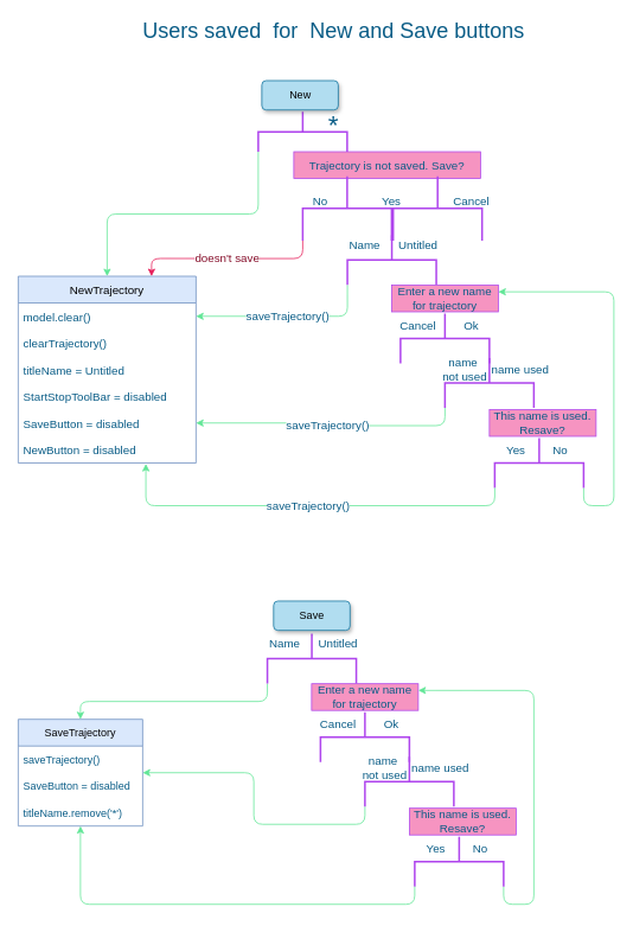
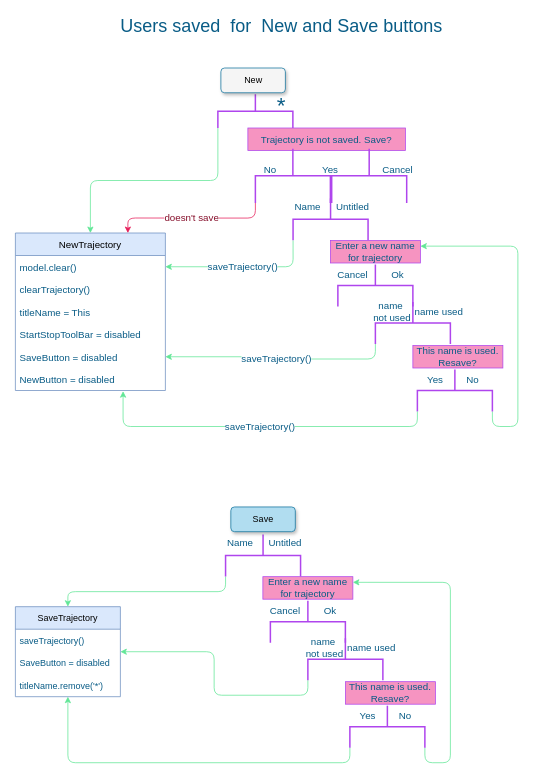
  <mxCell id="0" />
  <mxCell id="1" parent="0" />
  <mxCell id="2" style="edgeStyle=orthogonalEdgeStyle;curved=0;rounded=1;sketch=0;orthogonalLoop=1;jettySize=auto;html=1;fontSize=13;fontColor=#095C86;strokeColor=#60E696;fillColor=#F694C1;exitX=1;exitY=1;exitDx=0;exitDy=0;exitPerimeter=0;" parent="1" source="3" target="21" edge="1"><mxGeometry relative="1" as="geometry" /></mxCell>
  <mxCell id="3" value="" style="strokeWidth=2;html=1;shape=mxgraph.flowchart.annotation_2;align=left;labelPosition=right;pointerEvents=1;rotation=90;fillColor=#F694C1;strokeColor=#AF45ED;fontColor=#095C86;" parent="1" vertex="1"><mxGeometry x="317.5" y="97.5" width="45" height="100" as="geometry" /></mxCell>
  <mxCell id="4" value="*" style="text;html=1;strokeColor=none;fillColor=none;align=center;verticalAlign=middle;whiteSpace=wrap;rounded=0;sketch=0;fontColor=#095C86;fontSize=30;" parent="1" vertex="1"><mxGeometry x="360" y="130" width="30" height="20" as="geometry" /></mxCell>
  <mxCell id="5" value="Trajectory is not saved. Save?" style="rounded=0;whiteSpace=wrap;html=1;sketch=0;fontSize=13;fontColor=#095C86;strokeColor=#AF45ED;fillColor=#F694C1;" parent="1" vertex="1"><mxGeometry x="330" y="170" width="210" height="30" as="geometry" /></mxCell>
  <mxCell id="6" value="" style="strokeWidth=2;html=1;shape=mxgraph.flowchart.annotation_2;align=left;labelPosition=right;pointerEvents=1;rotation=90;fillColor=#F694C1;strokeColor=#AF45ED;fontColor=#095C86;" parent="1" vertex="1"><mxGeometry x="353.75" y="183.75" width="72.5" height="100" as="geometry" /></mxCell>
  <mxCell id="7" value="Yes" style="text;html=1;strokeColor=none;fillColor=none;align=center;verticalAlign=middle;whiteSpace=wrap;rounded=0;sketch=0;fontSize=13;fontColor=#095C86;" parent="1" vertex="1"><mxGeometry x="410.25" y="210" width="60" height="30" as="geometry" /></mxCell>
  <mxCell id="8" value="No" style="text;html=1;strokeColor=none;fillColor=none;align=center;verticalAlign=middle;whiteSpace=wrap;rounded=0;sketch=0;fontSize=13;fontColor=#095C86;" parent="1" vertex="1"><mxGeometry x="330" y="210" width="60" height="30" as="geometry" /></mxCell>
  <mxCell id="9" value="saveTrajectory()" style="edgeStyle=orthogonalEdgeStyle;curved=0;rounded=1;sketch=0;orthogonalLoop=1;jettySize=auto;html=1;entryX=1;entryY=0.5;entryDx=0;entryDy=0;fontSize=13;fontColor=#095C86;strokeColor=#60E696;fillColor=#F694C1;exitX=1;exitY=1;exitDx=0;exitDy=0;exitPerimeter=0;" parent="1" source="10" target="22" edge="1"><mxGeometry relative="1" as="geometry" /></mxCell>
  <mxCell id="10" value="" style="strokeWidth=2;html=1;shape=mxgraph.flowchart.annotation_2;align=left;labelPosition=right;pointerEvents=1;rotation=90;fillColor=#F694C1;strokeColor=#AF45ED;fontColor=#095C86;" parent="1" vertex="1"><mxGeometry x="412.25" y="241.75" width="56" height="100" as="geometry" /></mxCell>
  <mxCell id="11" value="Untitled" style="text;html=1;strokeColor=none;fillColor=none;align=center;verticalAlign=middle;whiteSpace=wrap;rounded=0;sketch=0;fontSize=13;fontColor=#095C86;" parent="1" vertex="1"><mxGeometry x="440" y="260" width="60" height="30" as="geometry" /></mxCell>
  <mxCell id="12" value="Name" style="text;html=1;strokeColor=none;fillColor=none;align=center;verticalAlign=middle;whiteSpace=wrap;rounded=0;sketch=0;fontSize=13;fontColor=#095C86;" parent="1" vertex="1"><mxGeometry x="380" y="260" width="60" height="30" as="geometry" /></mxCell>
  <mxCell id="13" value="Enter a new name for trajectory" style="rounded=0;whiteSpace=wrap;html=1;sketch=0;fontSize=13;fontColor=#095C86;strokeColor=#AF45ED;fillColor=#F694C1;" parent="1" vertex="1"><mxGeometry x="440" y="320" width="120" height="30" as="geometry" /></mxCell>
  <mxCell id="14" value="" style="strokeWidth=2;html=1;shape=mxgraph.flowchart.annotation_2;align=left;labelPosition=right;pointerEvents=1;rotation=90;fillColor=#F694C1;strokeColor=#AF45ED;fontColor=#095C86;" parent="1" vertex="1"><mxGeometry x="472" y="330" width="56" height="100" as="geometry" /></mxCell>
  <mxCell id="15" value="Ok" style="text;html=1;strokeColor=none;fillColor=none;align=center;verticalAlign=middle;whiteSpace=wrap;rounded=0;sketch=0;fontSize=13;fontColor=#095C86;" parent="1" vertex="1"><mxGeometry x="500" y="350" width="60" height="30" as="geometry" /></mxCell>
  <mxCell id="16" value="Cancel" style="text;html=1;strokeColor=none;fillColor=none;align=center;verticalAlign=middle;whiteSpace=wrap;rounded=0;sketch=0;fontSize=13;fontColor=#095C86;" parent="1" vertex="1"><mxGeometry x="440" y="350" width="60" height="30" as="geometry" /></mxCell>
  <mxCell id="17" value="saveTrajectory()" style="edgeStyle=orthogonalEdgeStyle;curved=0;rounded=1;sketch=0;orthogonalLoop=1;jettySize=auto;html=1;fontSize=13;fontColor=#095C86;strokeColor=#60E696;fillColor=#F694C1;exitX=1;exitY=1;exitDx=0;exitDy=0;exitPerimeter=0;" parent="1" source="18" target="26" edge="1"><mxGeometry relative="1" as="geometry"><mxPoint x="310.06" y="504.34" as="targetPoint" /></mxGeometry></mxCell>
  <mxCell id="18" value="" style="strokeWidth=2;html=1;shape=mxgraph.flowchart.annotation_2;align=left;labelPosition=right;pointerEvents=1;rotation=90;fillColor=#F694C1;strokeColor=#AF45ED;fontColor=#095C86;" parent="1" vertex="1"><mxGeometry x="522" y="380" width="56" height="100" as="geometry" /></mxCell>
  <mxCell id="19" value="This name is used. Resave?" style="rounded=0;whiteSpace=wrap;html=1;sketch=0;fontSize=13;fontColor=#095C86;strokeColor=#AF45ED;fillColor=#F694C1;" parent="1" vertex="1"><mxGeometry x="550" y="460" width="120" height="30" as="geometry" /></mxCell>
  <mxCell id="20" value="Yes" style="text;html=1;strokeColor=none;fillColor=none;align=center;verticalAlign=middle;whiteSpace=wrap;rounded=0;sketch=0;fontSize=13;fontColor=#095C86;" parent="1" vertex="1"><mxGeometry x="550" y="490" width="60" height="30" as="geometry" /></mxCell>
  <mxCell id="21" value="NewTrajectory" style="swimlane;fontStyle=0;childLayout=stackLayout;horizontal=1;startSize=30;horizontalStack=0;resizeParent=1;resizeParentMax=0;resizeLast=0;collapsible=1;marginBottom=0;rounded=0;sketch=0;fontSize=13;strokeColor=#6c8ebf;fillColor=#dae8fc;metaEdit=1;arcSize=15;swimlaneLine=1;glass=0;shadow=0;" parent="1" vertex="1"><mxGeometry x="20" y="310" width="200" height="210" as="geometry"><mxRectangle x="130" y="133.75" width="120" height="30" as="alternateBounds" /></mxGeometry></mxCell>
  <mxCell id="22" value="model.clear()" style="text;strokeColor=none;fillColor=none;align=left;verticalAlign=middle;spacingLeft=4;spacingRight=4;overflow=hidden;points=[[0,0.5],[1,0.5]];portConstraint=eastwest;rotatable=0;rounded=0;sketch=0;fontSize=13;fontColor=#095C86;" parent="21" vertex="1"><mxGeometry y="30" width="200" height="30" as="geometry" /></mxCell>
  <mxCell id="23" value="clearTrajectory()" style="text;strokeColor=none;fillColor=none;align=left;verticalAlign=middle;spacingLeft=4;spacingRight=4;overflow=hidden;points=[[0,0.5],[1,0.5]];portConstraint=eastwest;rotatable=0;rounded=0;sketch=0;fontSize=13;fontColor=#095C86;" parent="21" vertex="1"><mxGeometry y="60" width="200" height="30" as="geometry" /></mxCell>
- <mxCell id="24" value="titleName = Untitled" style="text;strokeColor=none;fillColor=none;align=left;verticalAlign=middle;spacingLeft=4;spacingRight=4;overflow=hidden;points=[[0,0.5],[1,0.5]];portConstraint=eastwest;rotatable=0;rounded=0;sketch=0;fontSize=13;fontColor=#095C86;" parent="21" vertex="1"><mxGeometry y="90" width="200" height="30" as="geometry" /></mxCell>
+ <mxCell id="24" value="titleName = This" style="text;strokeColor=none;fillColor=none;align=left;verticalAlign=middle;spacingLeft=4;spacingRight=4;overflow=hidden;points=[[0,0.5],[1,0.5]];portConstraint=eastwest;rotatable=0;rounded=0;sketch=0;fontSize=13;fontColor=#095C86;" parent="21" vertex="1"><mxGeometry y="90" width="200" height="30" as="geometry" /></mxCell>
  <mxCell id="25" value="StartStopToolBar = disabled" style="text;strokeColor=none;fillColor=none;align=left;verticalAlign=middle;spacingLeft=4;spacingRight=4;overflow=hidden;points=[[0,0.5,0,0,0],[1,0.5,0,0,0]];portConstraint=eastwest;rotatable=0;rounded=0;sketch=0;fontSize=13;fontColor=#095C86;" parent="21" vertex="1"><mxGeometry y="120" width="200" height="30" as="geometry" /></mxCell>
  <mxCell id="26" value="SaveButton = disabled" style="text;strokeColor=none;fillColor=none;align=left;verticalAlign=middle;spacingLeft=4;spacingRight=4;overflow=hidden;points=[[0,0.5],[1,0.5]];portConstraint=eastwest;rotatable=0;rounded=0;sketch=0;fontSize=13;fontColor=#095C86;" parent="21" vertex="1"><mxGeometry y="150" width="200" height="30" as="geometry" /></mxCell>
  <mxCell id="27" value="NewButton = disabled" style="text;strokeColor=none;fillColor=none;align=left;verticalAlign=middle;spacingLeft=4;spacingRight=4;overflow=hidden;points=[[0,0.5],[1,0.5]];portConstraint=eastwest;rotatable=0;rounded=0;sketch=0;fontSize=13;fontColor=#095C86;" parent="21" vertex="1"><mxGeometry y="180" width="200" height="30" as="geometry" /></mxCell>
  <mxCell id="28" value="No" style="text;html=1;strokeColor=none;fillColor=none;align=center;verticalAlign=middle;whiteSpace=wrap;rounded=0;sketch=0;fontSize=13;fontColor=#095C86;" parent="1" vertex="1"><mxGeometry x="600" y="490" width="60" height="30" as="geometry" /></mxCell>
  <mxCell id="29" value="name used" style="text;html=1;strokeColor=none;fillColor=none;align=center;verticalAlign=middle;whiteSpace=wrap;rounded=0;sketch=0;fontSize=13;fontColor=#095C86;" parent="1" vertex="1"><mxGeometry x="550" y="400" width="70" height="30" as="geometry" /></mxCell>
  <mxCell id="30" value="name&amp;nbsp; not used" style="text;html=1;strokeColor=none;fillColor=none;align=center;verticalAlign=middle;whiteSpace=wrap;rounded=0;sketch=0;fontSize=13;fontColor=#095C86;" parent="1" vertex="1"><mxGeometry x="495" y="400" width="55" height="30" as="geometry" /></mxCell>
  <mxCell id="31" style="edgeStyle=orthogonalEdgeStyle;curved=0;rounded=1;sketch=0;orthogonalLoop=1;jettySize=auto;html=1;entryX=1;entryY=0.25;entryDx=0;entryDy=0;fontSize=13;fontColor=#095C86;strokeColor=#60E696;fillColor=#F694C1;exitX=1;exitY=0;exitDx=0;exitDy=0;exitPerimeter=0;" parent="1" source="32" target="13" edge="1"><mxGeometry relative="1" as="geometry"><Array as="points"><mxPoint x="656" y="568" /><mxPoint x="690" y="568" /><mxPoint x="690" y="328" /></Array></mxGeometry></mxCell>
  <mxCell id="32" value="" style="strokeWidth=2;html=1;shape=mxgraph.flowchart.annotation_2;align=left;labelPosition=right;pointerEvents=1;rotation=90;fillColor=#F694C1;strokeColor=#AF45ED;fontColor=#095C86;" parent="1" vertex="1"><mxGeometry x="578" y="470" width="56" height="100" as="geometry" /></mxCell>
  <mxCell id="33" value="doesn't save" style="edgeStyle=orthogonalEdgeStyle;curved=0;rounded=1;sketch=0;orthogonalLoop=1;jettySize=auto;html=1;fontSize=13;fontColor=#860F2B;strokeColor=#E61E5A;fillColor=#F694C1;exitX=1;exitY=1;exitDx=0;exitDy=0;exitPerimeter=0;entryX=0.75;entryY=0;entryDx=0;entryDy=0;" parent="1" source="6" target="21" edge="1"><mxGeometry relative="1" as="geometry"><mxPoint x="460" y="418" as="sourcePoint" /><mxPoint x="220" y="425" as="targetPoint" /></mxGeometry></mxCell>
  <mxCell id="34" value="saveTrajectory()" style="edgeStyle=orthogonalEdgeStyle;curved=0;rounded=1;sketch=0;orthogonalLoop=1;jettySize=auto;html=1;fontSize=13;fontColor=#095C86;strokeColor=#60E696;fillColor=#F694C1;exitX=1;exitY=1;exitDx=0;exitDy=0;exitPerimeter=0;entryX=0.718;entryY=1.033;entryDx=0;entryDy=0;entryPerimeter=0;" parent="1" source="32" target="27" edge="1"><mxGeometry relative="1" as="geometry"><mxPoint x="510" y="468" as="sourcePoint" /><mxPoint x="220" y="485" as="targetPoint" /></mxGeometry></mxCell>
  <mxCell id="35" value="" style="strokeWidth=2;html=1;shape=mxgraph.flowchart.annotation_2;align=left;labelPosition=right;pointerEvents=1;rotation=90;fillColor=#F694C1;strokeColor=#AF45ED;fontColor=#095C86;" parent="1" vertex="1"><mxGeometry x="455.5" y="183.75" width="72.5" height="100" as="geometry" /></mxCell>
  <mxCell id="36" value="Cancel" style="text;html=1;strokeColor=none;fillColor=none;align=center;verticalAlign=middle;whiteSpace=wrap;rounded=0;sketch=0;fontSize=13;fontColor=#095C86;" parent="1" vertex="1"><mxGeometry x="500" y="210" width="60" height="30" as="geometry" /></mxCell>
- <mxCell id="37" value="New" style="rounded=1;fillColor=#b1ddf0;strokeColor=#10739e;html=1;align=center;verticalAlign=middle;fontStyle=0;fontSize=12;sketch=0;shadow=1;" vertex="1" parent="1"><mxGeometry x="294" y="90" width="86" height="33" as="geometry" /></mxCell>
+ <mxCell id="37" value="New" style="rounded=1;fillColor=#f5f5f5;strokeColor=#10739e;html=1;align=center;verticalAlign=middle;fontStyle=0;fontSize=12;sketch=0;shadow=1;" vertex="1" parent="1"><mxGeometry x="294" y="90" width="86" height="33" as="geometry" /></mxCell>
  <mxCell id="38" value="Users saved&amp;nbsp;&amp;nbsp;for&amp;nbsp; New and Save buttons" style="text;html=1;strokeColor=none;fillColor=none;align=center;verticalAlign=middle;whiteSpace=wrap;rounded=0;shadow=1;fontSize=24;fontColor=#095C86;" vertex="1" parent="1"><mxGeometry x="80" y="20" width="590" height="30" as="geometry" /></mxCell>
  <mxCell id="39" value="" style="edgeStyle=orthogonalEdgeStyle;curved=0;rounded=1;sketch=0;orthogonalLoop=1;jettySize=auto;html=1;fontSize=13;fontColor=#095C86;strokeColor=#60E696;fillColor=#F694C1;exitX=1;exitY=1;exitDx=0;exitDy=0;exitPerimeter=0;" edge="1" parent="1" source="40" target="58"><mxGeometry relative="1" as="geometry"><mxPoint x="170" y="823.25" as="targetPoint" /></mxGeometry></mxCell>
  <mxCell id="40" value="" style="strokeWidth=2;html=1;shape=mxgraph.flowchart.annotation_2;align=left;labelPosition=right;pointerEvents=1;rotation=90;fillColor=#F694C1;strokeColor=#AF45ED;fontColor=#095C86;" vertex="1" parent="1"><mxGeometry x="322.25" y="690" width="56" height="100" as="geometry" /></mxCell>
  <mxCell id="41" value="Untitled" style="text;html=1;strokeColor=none;fillColor=none;align=center;verticalAlign=middle;whiteSpace=wrap;rounded=0;sketch=0;fontSize=13;fontColor=#095C86;" vertex="1" parent="1"><mxGeometry x="350" y="708.25" width="60" height="30" as="geometry" /></mxCell>
  <mxCell id="42" value="Name" style="text;html=1;strokeColor=none;fillColor=none;align=center;verticalAlign=middle;whiteSpace=wrap;rounded=0;sketch=0;fontSize=13;fontColor=#095C86;" vertex="1" parent="1"><mxGeometry x="290" y="708.25" width="60" height="30" as="geometry" /></mxCell>
  <mxCell id="43" value="Enter a new name for trajectory" style="rounded=0;whiteSpace=wrap;html=1;sketch=0;fontSize=13;fontColor=#095C86;strokeColor=#AF45ED;fillColor=#F694C1;" vertex="1" parent="1"><mxGeometry x="350" y="768.25" width="120" height="30" as="geometry" /></mxCell>
  <mxCell id="44" value="" style="strokeWidth=2;html=1;shape=mxgraph.flowchart.annotation_2;align=left;labelPosition=right;pointerEvents=1;rotation=90;fillColor=#F694C1;strokeColor=#AF45ED;fontColor=#095C86;" vertex="1" parent="1"><mxGeometry x="382" y="778.25" width="56" height="100" as="geometry" /></mxCell>
  <mxCell id="45" value="Ok" style="text;html=1;strokeColor=none;fillColor=none;align=center;verticalAlign=middle;whiteSpace=wrap;rounded=0;sketch=0;fontSize=13;fontColor=#095C86;" vertex="1" parent="1"><mxGeometry x="410" y="798.25" width="60" height="30" as="geometry" /></mxCell>
  <mxCell id="46" value="Cancel" style="text;html=1;strokeColor=none;fillColor=none;align=center;verticalAlign=middle;whiteSpace=wrap;rounded=0;sketch=0;fontSize=13;fontColor=#095C86;" vertex="1" parent="1"><mxGeometry x="350" y="798.25" width="60" height="30" as="geometry" /></mxCell>
  <mxCell id="47" value="" style="edgeStyle=orthogonalEdgeStyle;curved=0;rounded=1;sketch=0;orthogonalLoop=1;jettySize=auto;html=1;fontSize=13;fontColor=#095C86;strokeColor=#60E696;fillColor=#F694C1;exitX=1;exitY=1;exitDx=0;exitDy=0;exitPerimeter=0;" edge="1" parent="1" source="48" target="58"><mxGeometry relative="1" as="geometry"><mxPoint x="170" y="943.25" as="targetPoint" /></mxGeometry></mxCell>
  <mxCell id="48" value="" style="strokeWidth=2;html=1;shape=mxgraph.flowchart.annotation_2;align=left;labelPosition=right;pointerEvents=1;rotation=90;fillColor=#F694C1;strokeColor=#AF45ED;fontColor=#095C86;" vertex="1" parent="1"><mxGeometry x="432" y="828.25" width="56" height="100" as="geometry" /></mxCell>
  <mxCell id="49" value="This name is used. Resave?" style="rounded=0;whiteSpace=wrap;html=1;sketch=0;fontSize=13;fontColor=#095C86;strokeColor=#AF45ED;fillColor=#F694C1;" vertex="1" parent="1"><mxGeometry x="460" y="908.25" width="120" height="30" as="geometry" /></mxCell>
  <mxCell id="50" value="Yes" style="text;html=1;strokeColor=none;fillColor=none;align=center;verticalAlign=middle;whiteSpace=wrap;rounded=0;sketch=0;fontSize=13;fontColor=#095C86;" vertex="1" parent="1"><mxGeometry x="460" y="938.25" width="60" height="30" as="geometry" /></mxCell>
  <mxCell id="51" value="No" style="text;html=1;strokeColor=none;fillColor=none;align=center;verticalAlign=middle;whiteSpace=wrap;rounded=0;sketch=0;fontSize=13;fontColor=#095C86;" vertex="1" parent="1"><mxGeometry x="510" y="938.25" width="60" height="30" as="geometry" /></mxCell>
  <mxCell id="52" value="name used" style="text;html=1;strokeColor=none;fillColor=none;align=center;verticalAlign=middle;whiteSpace=wrap;rounded=0;sketch=0;fontSize=13;fontColor=#095C86;" vertex="1" parent="1"><mxGeometry x="460" y="848.25" width="70" height="30" as="geometry" /></mxCell>
  <mxCell id="53" value="name&amp;nbsp; not used" style="text;html=1;strokeColor=none;fillColor=none;align=center;verticalAlign=middle;whiteSpace=wrap;rounded=0;sketch=0;fontSize=13;fontColor=#095C86;" vertex="1" parent="1"><mxGeometry x="405" y="848.25" width="55" height="30" as="geometry" /></mxCell>
  <mxCell id="54" style="edgeStyle=orthogonalEdgeStyle;curved=0;rounded=1;sketch=0;orthogonalLoop=1;jettySize=auto;html=1;entryX=1;entryY=0.25;entryDx=0;entryDy=0;fontSize=13;fontColor=#095C86;strokeColor=#60E696;fillColor=#F694C1;exitX=1;exitY=0;exitDx=0;exitDy=0;exitPerimeter=0;" edge="1" parent="1" source="55" target="43"><mxGeometry relative="1" as="geometry"><Array as="points"><mxPoint x="566" y="1016.25" /><mxPoint x="600" y="1016.25" /><mxPoint x="600" y="776.25" /></Array></mxGeometry></mxCell>
  <mxCell id="55" value="" style="strokeWidth=2;html=1;shape=mxgraph.flowchart.annotation_2;align=left;labelPosition=right;pointerEvents=1;rotation=90;fillColor=#F694C1;strokeColor=#AF45ED;fontColor=#095C86;" vertex="1" parent="1"><mxGeometry x="488" y="918.25" width="56" height="100" as="geometry" /></mxCell>
  <mxCell id="56" value="" style="edgeStyle=orthogonalEdgeStyle;curved=0;rounded=1;sketch=0;orthogonalLoop=1;jettySize=auto;html=1;fontSize=13;fontColor=#095C86;strokeColor=#60E696;fillColor=#F694C1;exitX=1;exitY=1;exitDx=0;exitDy=0;exitPerimeter=0;" edge="1" parent="1" source="55" target="58"><mxGeometry relative="1" as="geometry"><mxPoint x="525" y="1018" as="sourcePoint" /><mxPoint x="218.6" y="1090.99" as="targetPoint" /></mxGeometry></mxCell>
  <mxCell id="57" value="Save" style="rounded=1;fillColor=#b1ddf0;strokeColor=#10739e;html=1;align=center;verticalAlign=middle;fontStyle=0;fontSize=12;sketch=0;shadow=1;" vertex="1" parent="1"><mxGeometry x="307.25" y="675.25" width="86" height="33" as="geometry" /></mxCell>
  <mxCell id="58" value="SaveTrajectory" style="swimlane;fontStyle=0;childLayout=stackLayout;horizontal=1;startSize=30;horizontalStack=0;resizeParent=1;resizeParentMax=0;resizeLast=0;collapsible=1;marginBottom=0;rounded=0;sketch=0;strokeColor=#6c8ebf;fillColor=#dae8fc;" vertex="1" parent="1"><mxGeometry x="20" y="808.25" width="140" height="120" as="geometry" /></mxCell>
  <mxCell id="59" value="saveTrajectory()" style="text;strokeColor=none;fillColor=none;align=left;verticalAlign=middle;spacingLeft=4;spacingRight=4;overflow=hidden;points=[[0,0.5],[1,0.5]];portConstraint=eastwest;rotatable=0;rounded=0;sketch=0;fontColor=#095C86;" vertex="1" parent="58"><mxGeometry y="30" width="140" height="30" as="geometry" /></mxCell>
  <mxCell id="60" value="SaveButton = disabled" style="text;strokeColor=none;fillColor=none;align=left;verticalAlign=middle;spacingLeft=4;spacingRight=4;overflow=hidden;points=[[0,0.5],[1,0.5]];portConstraint=eastwest;rotatable=0;rounded=0;sketch=0;fontColor=#095C86;" vertex="1" parent="58"><mxGeometry y="60" width="140" height="30" as="geometry" /></mxCell>
  <mxCell id="61" value="titleName.remove('*')" style="text;strokeColor=none;fillColor=none;align=left;verticalAlign=middle;spacingLeft=4;spacingRight=4;overflow=hidden;points=[[0,0.5],[1,0.5]];portConstraint=eastwest;rotatable=0;rounded=0;sketch=0;fontColor=#095C86;" vertex="1" parent="58"><mxGeometry y="90" width="140" height="30" as="geometry" /></mxCell>
